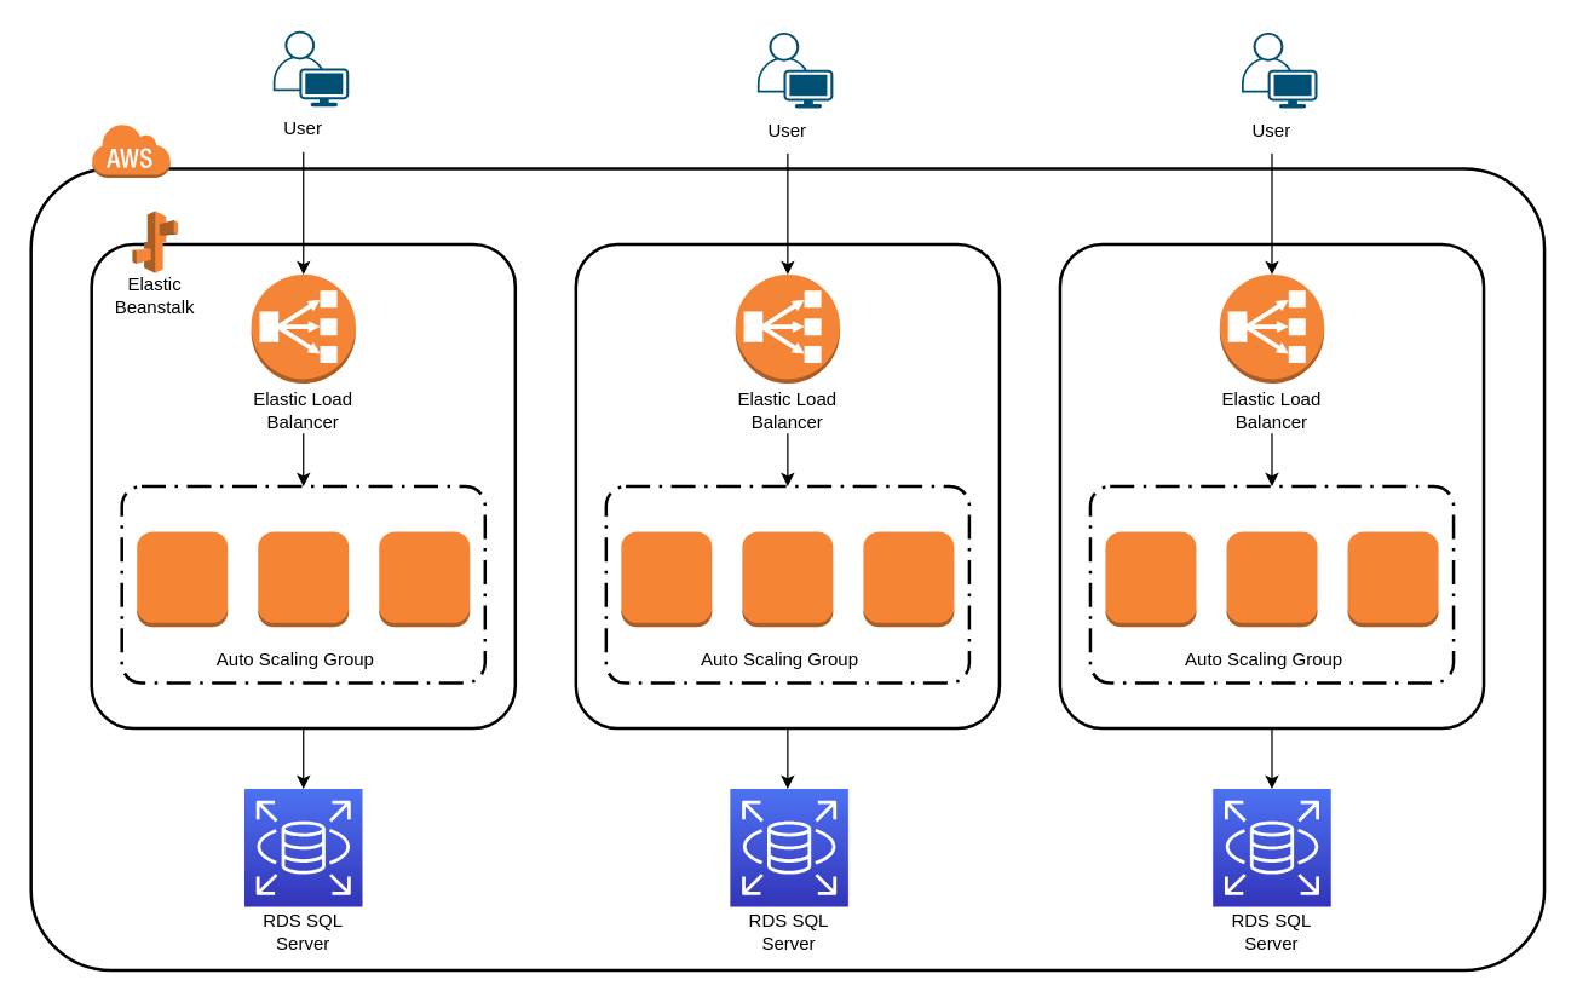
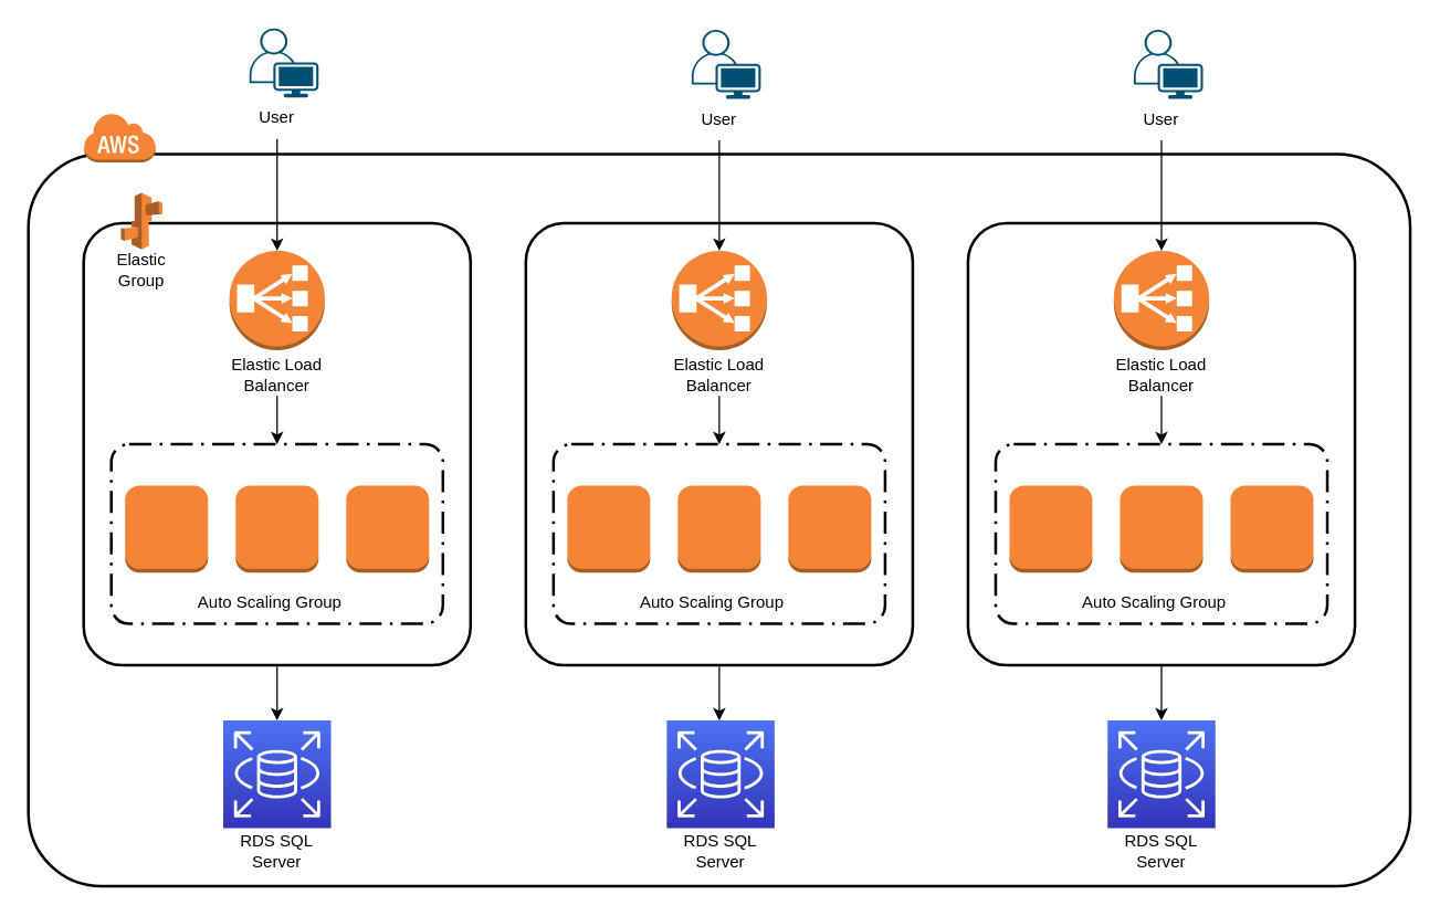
  <mxCell id="0" />
  <mxCell id="1" parent="0" />
  <mxCell id="2" value="" style="rounded=1;arcSize=10;dashed=0;fillColor=none;gradientColor=none;strokeWidth=2;" parent="1" vertex="1"><mxGeometry x="20" y="111" width="1000" height="530" as="geometry" /></mxCell>
  <mxCell id="3" value="" style="edgeStyle=orthogonalEdgeStyle;rounded=0;orthogonalLoop=1;jettySize=auto;html=1;" parent="1" source="4" target="17" edge="1"><mxGeometry relative="1" as="geometry" /></mxCell>
  <mxCell id="4" value="" style="rounded=1;arcSize=10;dashed=0;fillColor=none;gradientColor=none;strokeWidth=2;" parent="1" vertex="1"><mxGeometry x="60" width="280" height="320" as="geometry" y="161" /></mxCell>
  <mxCell id="5" value="" style="dashed=0;html=1;shape=mxgraph.aws3.cloud;fillColor=#F58536;gradientColor=none;dashed=0;" parent="1" vertex="1"><mxGeometry x="60" y="81" width="52" height="36" as="geometry" /></mxCell>
  <mxCell id="6" value="" style="group" parent="1" vertex="1" connectable="0"><mxGeometry x="160" y="181" width="80" height="105" as="geometry" /></mxCell>
  <mxCell id="7" value="" style="outlineConnect=0;dashed=0;verticalLabelPosition=bottom;verticalAlign=top;align=center;html=1;shape=mxgraph.aws3.classic_load_balancer;fillColor=#F58536;gradientColor=none;" parent="6" vertex="1"><mxGeometry x="5.5" width="69" height="72" as="geometry" /></mxCell>
  <mxCell id="8" value="Elastic Load Balancer" style="text;html=1;strokeColor=none;fillColor=none;align=center;verticalAlign=middle;whiteSpace=wrap;rounded=0;" parent="6" vertex="1"><mxGeometry y="75" width="80" height="30" as="geometry" /></mxCell>
  <mxCell id="9" value="" style="group" parent="1" vertex="1" connectable="0"><mxGeometry x="80" y="321" width="240" height="130" as="geometry" /></mxCell>
  <mxCell id="10" value="" style="rounded=1;arcSize=10;dashed=1;fillColor=none;gradientColor=none;dashPattern=8 3 1 3;strokeWidth=2;" parent="9" vertex="1"><mxGeometry width="240" height="130" as="geometry" /></mxCell>
  <mxCell id="11" value="" style="group" parent="9" vertex="1" connectable="0"><mxGeometry x="10" y="30" width="210" height="100" as="geometry" /></mxCell>
  <mxCell id="12" value="" style="outlineConnect=0;dashed=0;verticalLabelPosition=bottom;verticalAlign=top;align=center;html=1;shape=mxgraph.aws3.instance;fillColor=#F58534;gradientColor=none;" parent="11" vertex="1"><mxGeometry width="60" height="63" as="geometry" /></mxCell>
  <mxCell id="13" value="Auto Scaling Group" style="text;html=1;strokeColor=none;fillColor=none;align=center;verticalAlign=middle;whiteSpace=wrap;rounded=0;" parent="11" vertex="1"><mxGeometry x="45" y="70" width="120" height="30" as="geometry" /></mxCell>
  <mxCell id="14" value="" style="outlineConnect=0;dashed=0;verticalLabelPosition=bottom;verticalAlign=top;align=center;html=1;shape=mxgraph.aws3.instance;fillColor=#F58534;gradientColor=none;" parent="9" vertex="1"><mxGeometry x="170" y="30" width="60" height="63" as="geometry" /></mxCell>
  <mxCell id="15" value="" style="outlineConnect=0;dashed=0;verticalLabelPosition=bottom;verticalAlign=top;align=center;html=1;shape=mxgraph.aws3.instance;fillColor=#F58534;gradientColor=none;" parent="9" vertex="1"><mxGeometry x="90" y="30" width="60" height="63" as="geometry" /></mxCell>
  <mxCell id="16" value="" style="group" parent="1" vertex="1" connectable="0"><mxGeometry x="161" y="521" width="78" height="110" as="geometry" /></mxCell>
  <mxCell id="17" value="" style="sketch=0;points=[[0,0,0],[0.25,0,0],[0.5,0,0],[0.75,0,0],[1,0,0],[0,1,0],[0.25,1,0],[0.5,1,0],[0.75,1,0],[1,1,0],[0,0.25,0],[0,0.5,0],[0,0.75,0],[1,0.25,0],[1,0.5,0],[1,0.75,0]];outlineConnect=0;fontColor=#232F3E;gradientColor=#4D72F3;gradientDirection=north;fillColor=#3334B9;strokeColor=#ffffff;dashed=0;verticalLabelPosition=bottom;verticalAlign=top;align=center;html=1;fontSize=12;fontStyle=0;aspect=fixed;shape=mxgraph.aws4.resourceIcon;resIcon=mxgraph.aws4.rds;" parent="16" vertex="1"><mxGeometry width="78" height="78" as="geometry" /></mxCell>
  <mxCell id="18" value="RDS SQL Server" style="text;html=1;strokeColor=none;fillColor=none;align=center;verticalAlign=middle;whiteSpace=wrap;rounded=0;" parent="16" vertex="1"><mxGeometry x="9" y="80" width="60" height="30" as="geometry" /></mxCell>
  <mxCell id="19" value="" style="group" parent="1" vertex="1" connectable="0"><mxGeometry x="170" y="20" width="60" height="80" as="geometry" /></mxCell>
  <mxCell id="20" value="" style="points=[[0.35,0,0],[0.98,0.51,0],[1,0.71,0],[0.67,1,0],[0,0.795,0],[0,0.65,0]];verticalLabelPosition=bottom;sketch=0;html=1;verticalAlign=top;aspect=fixed;align=center;pointerEvents=1;shape=mxgraph.cisco19.user;fillColor=#005073;strokeColor=none;" parent="19" vertex="1"><mxGeometry x="10" width="50" height="50" as="geometry" /></mxCell>
  <mxCell id="21" value="User" style="text;html=1;strokeColor=none;fillColor=none;align=center;verticalAlign=middle;whiteSpace=wrap;rounded=0;" parent="19" vertex="1"><mxGeometry y="50" width="60" height="30" as="geometry" /></mxCell>
  <mxCell id="22" value="" style="edgeStyle=orthogonalEdgeStyle;rounded=0;orthogonalLoop=1;jettySize=auto;html=1;" parent="1" source="21" target="7" edge="1"><mxGeometry relative="1" as="geometry" /></mxCell>
  <mxCell id="23" value="" style="group" parent="1" vertex="1" connectable="0"><mxGeometry x="87" y="139" width="60" height="71" as="geometry" /></mxCell>
  <mxCell id="24" value="" style="dashed=0;html=1;shape=mxgraph.aws3.elastic_beanstalk;fillColor=#F58536;gradientColor=none;dashed=0;" parent="23" vertex="1"><mxGeometry width="30" height="41" as="geometry" /></mxCell>
- <mxCell id="25" value="Elastic Beanstalk" style="text;html=1;strokeColor=none;fillColor=none;align=center;verticalAlign=middle;whiteSpace=wrap;rounded=0;" parent="23" vertex="1"><mxGeometry x="-15" y="41" width="60" height="30" as="geometry" /></mxCell>
+ <mxCell id="25" value="Elastic Group" style="text;html=1;strokeColor=none;fillColor=none;align=center;verticalAlign=middle;whiteSpace=wrap;rounded=0;" parent="23" vertex="1"><mxGeometry x="-15" y="41" width="60" height="30" as="geometry" /></mxCell>
  <mxCell id="26" value="" style="edgeStyle=orthogonalEdgeStyle;rounded=0;orthogonalLoop=1;jettySize=auto;html=1;" parent="1" source="27" edge="1"><mxGeometry relative="1" as="geometry"><mxPoint x="520" y="521" as="targetPoint" /></mxGeometry></mxCell>
  <mxCell id="27" value="" style="rounded=1;arcSize=10;dashed=0;fillColor=none;gradientColor=none;strokeWidth=2;" parent="1" vertex="1"><mxGeometry x="380" width="280" height="320" as="geometry" y="161" /></mxCell>
  <mxCell id="28" value="" style="group" parent="1" vertex="1" connectable="0"><mxGeometry x="480" y="181" width="80" height="105" as="geometry" /></mxCell>
  <mxCell id="29" value="" style="outlineConnect=0;dashed=0;verticalLabelPosition=bottom;verticalAlign=top;align=center;html=1;shape=mxgraph.aws3.classic_load_balancer;fillColor=#F58536;gradientColor=none;" parent="28" vertex="1"><mxGeometry x="5.5" width="69" height="72" as="geometry" /></mxCell>
  <mxCell id="30" value="Elastic Load Balancer" style="text;html=1;strokeColor=none;fillColor=none;align=center;verticalAlign=middle;whiteSpace=wrap;rounded=0;" parent="28" vertex="1"><mxGeometry y="75" width="80" height="30" as="geometry" /></mxCell>
  <mxCell id="31" value="" style="group" parent="1" vertex="1" connectable="0"><mxGeometry x="400" y="321" width="240" height="130" as="geometry" /></mxCell>
  <mxCell id="32" value="" style="rounded=1;arcSize=10;dashed=1;fillColor=none;gradientColor=none;dashPattern=8 3 1 3;strokeWidth=2;" parent="31" vertex="1"><mxGeometry width="240" height="130" as="geometry" /></mxCell>
  <mxCell id="33" value="" style="group" parent="31" vertex="1" connectable="0"><mxGeometry x="10" y="30" width="210" height="100" as="geometry" /></mxCell>
  <mxCell id="34" value="" style="outlineConnect=0;dashed=0;verticalLabelPosition=bottom;verticalAlign=top;align=center;html=1;shape=mxgraph.aws3.instance;fillColor=#F58534;gradientColor=none;" parent="33" vertex="1"><mxGeometry width="60" height="63" as="geometry" /></mxCell>
  <mxCell id="35" value="Auto Scaling Group" style="text;html=1;strokeColor=none;fillColor=none;align=center;verticalAlign=middle;whiteSpace=wrap;rounded=0;" parent="33" vertex="1"><mxGeometry x="45" y="70" width="120" height="30" as="geometry" /></mxCell>
  <mxCell id="36" value="" style="outlineConnect=0;dashed=0;verticalLabelPosition=bottom;verticalAlign=top;align=center;html=1;shape=mxgraph.aws3.instance;fillColor=#F58534;gradientColor=none;" parent="31" vertex="1"><mxGeometry x="170" y="30" width="60" height="63" as="geometry" /></mxCell>
  <mxCell id="37" value="" style="outlineConnect=0;dashed=0;verticalLabelPosition=bottom;verticalAlign=top;align=center;html=1;shape=mxgraph.aws3.instance;fillColor=#F58534;gradientColor=none;" parent="31" vertex="1"><mxGeometry x="90" y="30" width="60" height="63" as="geometry" /></mxCell>
  <mxCell id="38" value="" style="edgeStyle=orthogonalEdgeStyle;rounded=0;orthogonalLoop=1;jettySize=auto;html=1;" parent="1" source="39" edge="1"><mxGeometry relative="1" as="geometry"><mxPoint x="840" y="521" as="targetPoint" /></mxGeometry></mxCell>
  <mxCell id="39" value="" style="rounded=1;arcSize=10;dashed=0;fillColor=none;gradientColor=none;strokeWidth=2;" parent="1" vertex="1"><mxGeometry x="700" width="280" height="320" as="geometry" y="161" /></mxCell>
  <mxCell id="40" value="" style="group" parent="1" vertex="1" connectable="0"><mxGeometry x="800" y="181" width="80" height="105" as="geometry" /></mxCell>
  <mxCell id="41" value="" style="outlineConnect=0;dashed=0;verticalLabelPosition=bottom;verticalAlign=top;align=center;html=1;shape=mxgraph.aws3.classic_load_balancer;fillColor=#F58536;gradientColor=none;" parent="40" vertex="1"><mxGeometry x="5.5" width="69" height="72" as="geometry" /></mxCell>
  <mxCell id="42" value="Elastic Load Balancer" style="text;html=1;strokeColor=none;fillColor=none;align=center;verticalAlign=middle;whiteSpace=wrap;rounded=0;" parent="40" vertex="1"><mxGeometry y="75" width="80" height="30" as="geometry" /></mxCell>
  <mxCell id="43" value="" style="group" parent="1" vertex="1" connectable="0"><mxGeometry x="720" y="321" width="240" height="130" as="geometry" /></mxCell>
  <mxCell id="44" value="" style="rounded=1;arcSize=10;dashed=1;fillColor=none;gradientColor=none;dashPattern=8 3 1 3;strokeWidth=2;" parent="43" vertex="1"><mxGeometry width="240" height="130" as="geometry" /></mxCell>
  <mxCell id="45" value="" style="group" parent="43" vertex="1" connectable="0"><mxGeometry x="10" y="30" width="210" height="100" as="geometry" /></mxCell>
  <mxCell id="46" value="" style="outlineConnect=0;dashed=0;verticalLabelPosition=bottom;verticalAlign=top;align=center;html=1;shape=mxgraph.aws3.instance;fillColor=#F58534;gradientColor=none;" parent="45" vertex="1"><mxGeometry width="60" height="63" as="geometry" /></mxCell>
  <mxCell id="47" value="Auto Scaling Group" style="text;html=1;strokeColor=none;fillColor=none;align=center;verticalAlign=middle;whiteSpace=wrap;rounded=0;" parent="45" vertex="1"><mxGeometry x="45" y="70" width="120" height="30" as="geometry" /></mxCell>
  <mxCell id="48" value="" style="outlineConnect=0;dashed=0;verticalLabelPosition=bottom;verticalAlign=top;align=center;html=1;shape=mxgraph.aws3.instance;fillColor=#F58534;gradientColor=none;" parent="43" vertex="1"><mxGeometry x="170" y="30" width="60" height="63" as="geometry" /></mxCell>
  <mxCell id="49" value="" style="outlineConnect=0;dashed=0;verticalLabelPosition=bottom;verticalAlign=top;align=center;html=1;shape=mxgraph.aws3.instance;fillColor=#F58534;gradientColor=none;" parent="43" vertex="1"><mxGeometry x="90" y="30" width="60" height="63" as="geometry" /></mxCell>
  <mxCell id="50" value="" style="group" parent="1" vertex="1" connectable="0"><mxGeometry x="482" y="521" width="78" height="110" as="geometry" /></mxCell>
  <mxCell id="51" value="" style="sketch=0;points=[[0,0,0],[0.25,0,0],[0.5,0,0],[0.75,0,0],[1,0,0],[0,1,0],[0.25,1,0],[0.5,1,0],[0.75,1,0],[1,1,0],[0,0.25,0],[0,0.5,0],[0,0.75,0],[1,0.25,0],[1,0.5,0],[1,0.75,0]];outlineConnect=0;fontColor=#232F3E;gradientColor=#4D72F3;gradientDirection=north;fillColor=#3334B9;strokeColor=#ffffff;dashed=0;verticalLabelPosition=bottom;verticalAlign=top;align=center;html=1;fontSize=12;fontStyle=0;aspect=fixed;shape=mxgraph.aws4.resourceIcon;resIcon=mxgraph.aws4.rds;" parent="50" vertex="1"><mxGeometry width="78" height="78" as="geometry" /></mxCell>
  <mxCell id="52" value="RDS SQL Server" style="text;html=1;strokeColor=none;fillColor=none;align=center;verticalAlign=middle;whiteSpace=wrap;rounded=0;" parent="50" vertex="1"><mxGeometry x="9" y="80" width="60" height="30" as="geometry" /></mxCell>
  <mxCell id="53" value="" style="group" parent="1" vertex="1" connectable="0"><mxGeometry x="801" y="521" width="78" height="110" as="geometry" /></mxCell>
  <mxCell id="54" value="" style="sketch=0;points=[[0,0,0],[0.25,0,0],[0.5,0,0],[0.75,0,0],[1,0,0],[0,1,0],[0.25,1,0],[0.5,1,0],[0.75,1,0],[1,1,0],[0,0.25,0],[0,0.5,0],[0,0.75,0],[1,0.25,0],[1,0.5,0],[1,0.75,0]];outlineConnect=0;fontColor=#232F3E;gradientColor=#4D72F3;gradientDirection=north;fillColor=#3334B9;strokeColor=#ffffff;dashed=0;verticalLabelPosition=bottom;verticalAlign=top;align=center;html=1;fontSize=12;fontStyle=0;aspect=fixed;shape=mxgraph.aws4.resourceIcon;resIcon=mxgraph.aws4.rds;" parent="53" vertex="1"><mxGeometry width="78" height="78" as="geometry" /></mxCell>
  <mxCell id="55" value="RDS SQL Server" style="text;html=1;strokeColor=none;fillColor=none;align=center;verticalAlign=middle;whiteSpace=wrap;rounded=0;" parent="53" vertex="1"><mxGeometry x="9" y="80" width="60" height="30" as="geometry" /></mxCell>
  <mxCell id="56" value="" style="edgeStyle=orthogonalEdgeStyle;rounded=0;orthogonalLoop=1;jettySize=auto;html=1;" parent="1" source="42" edge="1"><mxGeometry relative="1" as="geometry"><mxPoint x="840" y="321" as="targetPoint" /></mxGeometry></mxCell>
  <mxCell id="57" value="" style="edgeStyle=orthogonalEdgeStyle;rounded=0;orthogonalLoop=1;jettySize=auto;html=1;" parent="1" source="30" edge="1"><mxGeometry relative="1" as="geometry"><mxPoint x="520" y="321" as="targetPoint" /></mxGeometry></mxCell>
  <mxCell id="58" value="" style="edgeStyle=orthogonalEdgeStyle;rounded=0;orthogonalLoop=1;jettySize=auto;html=1;" parent="1" source="8" edge="1"><mxGeometry relative="1" as="geometry"><mxPoint x="200" y="321" as="targetPoint" /></mxGeometry></mxCell>
  <mxCell id="59" value="" style="group" parent="1" vertex="1" connectable="0"><mxGeometry x="490" y="21" width="60" height="80" as="geometry" /></mxCell>
  <mxCell id="60" value="" style="points=[[0.35,0,0],[0.98,0.51,0],[1,0.71,0],[0.67,1,0],[0,0.795,0],[0,0.65,0]];verticalLabelPosition=bottom;sketch=0;html=1;verticalAlign=top;aspect=fixed;align=center;pointerEvents=1;shape=mxgraph.cisco19.user;fillColor=#005073;strokeColor=none;" parent="59" vertex="1"><mxGeometry x="10" width="50" height="50" as="geometry" /></mxCell>
  <mxCell id="61" value="User" style="text;html=1;strokeColor=none;fillColor=none;align=center;verticalAlign=middle;whiteSpace=wrap;rounded=0;" parent="59" vertex="1"><mxGeometry y="50" width="60" height="30" as="geometry" /></mxCell>
  <mxCell id="62" value="" style="group" parent="1" vertex="1" connectable="0"><mxGeometry x="810" y="21" width="60" height="80" as="geometry" /></mxCell>
  <mxCell id="63" value="" style="points=[[0.35,0,0],[0.98,0.51,0],[1,0.71,0],[0.67,1,0],[0,0.795,0],[0,0.65,0]];verticalLabelPosition=bottom;sketch=0;html=1;verticalAlign=top;aspect=fixed;align=center;pointerEvents=1;shape=mxgraph.cisco19.user;fillColor=#005073;strokeColor=none;" parent="62" vertex="1"><mxGeometry x="10" width="50" height="50" as="geometry" /></mxCell>
  <mxCell id="64" value="User" style="text;html=1;strokeColor=none;fillColor=none;align=center;verticalAlign=middle;whiteSpace=wrap;rounded=0;" parent="62" vertex="1"><mxGeometry y="50" width="60" height="30" as="geometry" /></mxCell>
  <mxCell id="65" value="" style="edgeStyle=orthogonalEdgeStyle;rounded=0;orthogonalLoop=1;jettySize=auto;html=1;" parent="1" source="64" target="41" edge="1"><mxGeometry relative="1" as="geometry" /></mxCell>
  <mxCell id="66" value="" style="edgeStyle=orthogonalEdgeStyle;rounded=0;orthogonalLoop=1;jettySize=auto;html=1;" parent="1" source="61" target="29" edge="1"><mxGeometry relative="1" as="geometry" /></mxCell>
